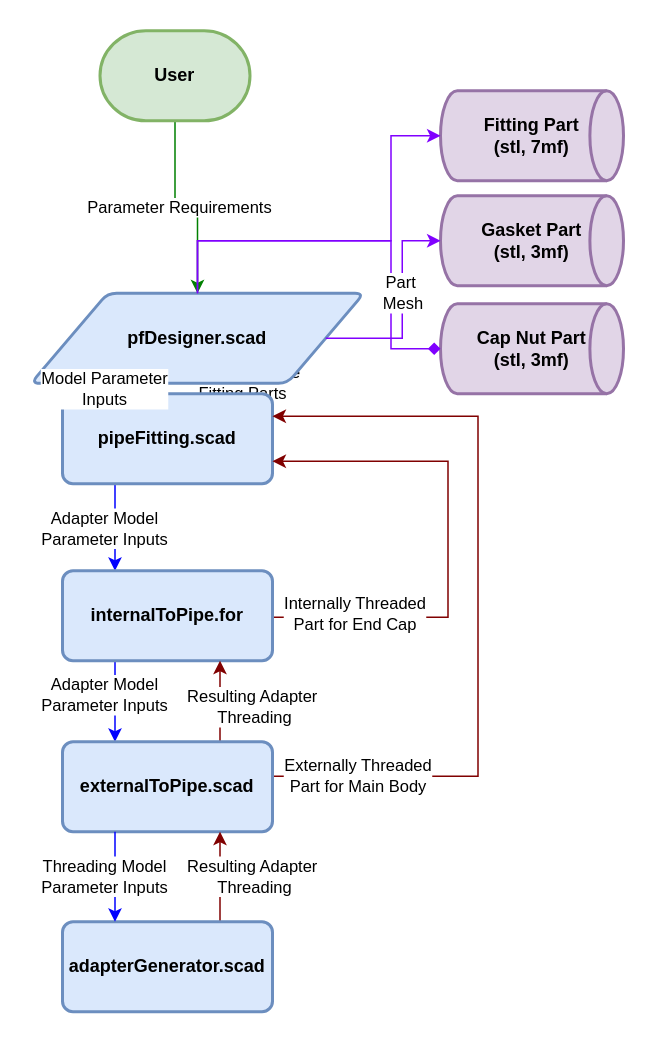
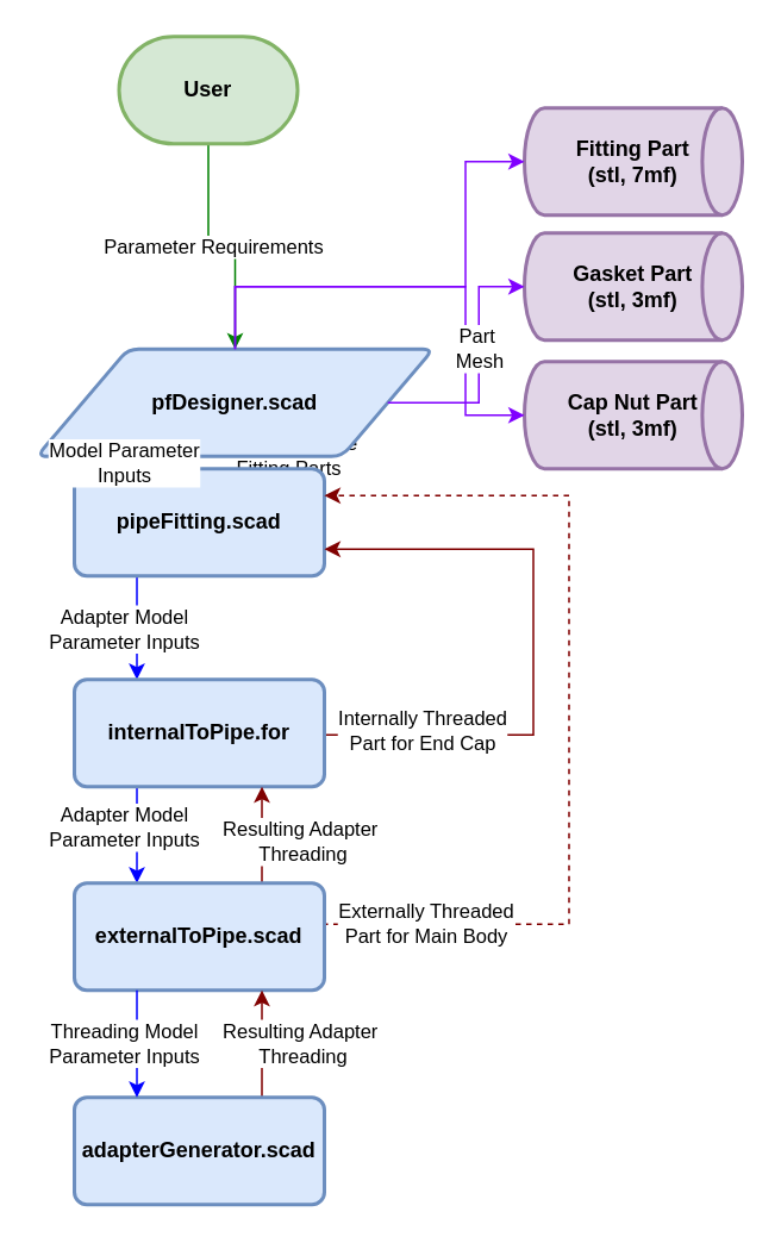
  <mxCell id="0" />
  <mxCell id="1" parent="0" />
  <mxCell id="2" value="" style="edgeStyle=orthogonalEdgeStyle;rounded=0;orthogonalLoop=1;jettySize=auto;html=1;strokeColor=#008000;" edge="1" parent="1" source="4" target="19"><mxGeometry relative="1" as="geometry" /></mxCell>
  <mxCell id="3" value="Parameter Requirements" style="edgeLabel;html=1;align=center;verticalAlign=middle;resizable=0;points=[];" vertex="1" connectable="0" parent="2"><mxGeometry x="-0.074" relative="1" as="geometry"><mxPoint as="offset" /></mxGeometry></mxCell>
  <mxCell id="4" value="User" style="strokeWidth=2;html=1;shape=mxgraph.flowchart.terminator;whiteSpace=wrap;fillColor=#d5e8d4;strokeColor=#82b366;fontStyle=1" vertex="1" parent="1"><mxGeometry x="66" y="20" width="100" height="60" as="geometry" /></mxCell>
  <mxCell id="5" style="edgeStyle=orthogonalEdgeStyle;rounded=0;orthogonalLoop=1;jettySize=auto;html=1;entryX=0.566;entryY=1.053;entryDx=0;entryDy=0;exitX=0.75;exitY=0;exitDx=0;exitDy=0;entryPerimeter=0;strokeColor=#800000;" edge="1" parent="1" source="9" target="19"><mxGeometry relative="1" as="geometry"><mxPoint x="155.96" y="259.46" as="sourcePoint" /><mxPoint x="156" y="190" as="targetPoint" /></mxGeometry></mxCell>
  <mxCell id="6" value="&lt;div&gt;Generated Pipe&lt;/div&gt;&lt;div&gt;Fitting Parts&lt;br&gt;&lt;/div&gt;" style="edgeLabel;html=1;align=center;verticalAlign=middle;resizable=0;points=[];" vertex="1" connectable="0" parent="5"><mxGeometry x="0.046" relative="1" as="geometry"><mxPoint x="15" y="-6" as="offset" /></mxGeometry></mxCell>
  <mxCell id="7" style="edgeStyle=orthogonalEdgeStyle;rounded=0;orthogonalLoop=1;jettySize=auto;html=1;exitX=0.25;exitY=1;exitDx=0;exitDy=0;entryX=0.25;entryY=0;entryDx=0;entryDy=0;strokeColor=#0000ff;" edge="1" parent="1" source="9" target="14"><mxGeometry relative="1" as="geometry" /></mxCell>
  <mxCell id="8" value="&lt;div&gt;Adapter Model &lt;/div&gt;&lt;div&gt;Parameter Inputs&lt;/div&gt;" style="edgeLabel;html=1;align=center;verticalAlign=middle;resizable=0;points=[];" vertex="1" connectable="0" parent="7"><mxGeometry x="0.005" relative="1" as="geometry"><mxPoint x="-8" as="offset" /></mxGeometry></mxCell>
  <mxCell id="9" value="pipeFitting.scad" style="rounded=1;whiteSpace=wrap;html=1;absoluteArcSize=1;arcSize=14;strokeWidth=2;fillColor=#dae8fc;strokeColor=#6c8ebf;fontStyle=1" vertex="1" parent="1"><mxGeometry x="41" y="262" width="140" height="60" as="geometry" /></mxCell>
  <mxCell id="10" style="edgeStyle=orthogonalEdgeStyle;rounded=0;orthogonalLoop=1;jettySize=auto;html=1;exitX=1;exitY=0.5;exitDx=0;exitDy=0;entryX=1;entryY=0.75;entryDx=0;entryDy=0;strokeColor=#800000;" edge="1" parent="1" source="14" target="9"><mxGeometry relative="1" as="geometry"><mxPoint x="108" y="319" as="targetPoint" /><Array as="points"><mxPoint x="181" y="411" /><mxPoint x="298" y="411" /><mxPoint x="298" y="307" /></Array></mxGeometry></mxCell>
  <mxCell id="11" value="&lt;div&gt;Internally Threaded&lt;/div&gt;&lt;div&gt;Part for End Cap&lt;br&gt;&lt;/div&gt;" style="edgeLabel;html=1;align=center;verticalAlign=middle;resizable=0;points=[];" vertex="1" connectable="0" parent="10"><mxGeometry x="-0.086" y="-1" relative="1" as="geometry"><mxPoint x="-64" y="34" as="offset" /></mxGeometry></mxCell>
  <mxCell id="12" style="edgeStyle=orthogonalEdgeStyle;rounded=0;orthogonalLoop=1;jettySize=auto;html=1;exitX=0.25;exitY=1;exitDx=0;exitDy=0;entryX=0.25;entryY=0;entryDx=0;entryDy=0;strokeColor=#0000ff;" edge="1" parent="1" source="14" target="18"><mxGeometry relative="1" as="geometry" /></mxCell>
  <mxCell id="13" value="&lt;div&gt;Adapter Model &lt;br&gt;&lt;/div&gt;&lt;div&gt;Parameter Inputs&lt;/div&gt;" style="edgeLabel;html=1;align=center;verticalAlign=middle;resizable=0;points=[];" vertex="1" connectable="0" parent="12"><mxGeometry x="-0.168" y="-2" relative="1" as="geometry"><mxPoint x="-6" as="offset" /></mxGeometry></mxCell>
  <mxCell id="14" value="internalToPipe.for" style="rounded=1;whiteSpace=wrap;html=1;absoluteArcSize=1;arcSize=14;strokeWidth=2;fillColor=#dae8fc;strokeColor=#6c8ebf;fontStyle=1" vertex="1" parent="1"><mxGeometry x="41" y="380" width="140" height="60" as="geometry" /></mxCell>
- <mxCell id="15" value="&lt;div&gt;Externally Threaded&lt;/div&gt;&lt;div&gt;Part for Main Body&lt;br&gt;&lt;/div&gt;" style="edgeStyle=orthogonalEdgeStyle;rounded=0;orthogonalLoop=1;jettySize=auto;html=1;exitX=1;exitY=0.5;exitDx=0;exitDy=0;entryX=1;entryY=0.25;entryDx=0;entryDy=0;strokeColor=#800000;" edge="1" parent="1" source="18" target="9"><mxGeometry x="-0.754" relative="1" as="geometry"><mxPoint x="158" y="320" as="targetPoint" /><Array as="points"><mxPoint x="181" y="517" /><mxPoint x="318" y="517" /><mxPoint x="318" y="277" /></Array><mxPoint as="offset" /></mxGeometry></mxCell>
+ <mxCell id="15" value="&lt;div&gt;Externally Threaded&lt;/div&gt;&lt;div&gt;Part for Main Body&lt;br&gt;&lt;/div&gt;" style="edgeStyle=orthogonalEdgeStyle;rounded=0;orthogonalLoop=1;jettySize=auto;html=1;exitX=1;exitY=0.5;exitDx=0;exitDy=0;entryX=1;entryY=0.25;entryDx=0;entryDy=0;strokeColor=#800000;dashed=1;" edge="1" parent="1" source="18" target="9"><mxGeometry x="-0.754" relative="1" as="geometry"><mxPoint x="158" y="320" as="targetPoint" /><Array as="points"><mxPoint x="181" y="517" /><mxPoint x="318" y="517" /><mxPoint x="318" y="277" /></Array><mxPoint as="offset" /></mxGeometry></mxCell>
  <mxCell id="16" value="" style="edgeStyle=orthogonalEdgeStyle;rounded=0;orthogonalLoop=1;jettySize=auto;html=1;exitX=0.75;exitY=0;exitDx=0;exitDy=0;entryX=0.75;entryY=1;entryDx=0;entryDy=0;strokeColor=#800000;" edge="1" parent="1" source="18" target="14"><mxGeometry relative="1" as="geometry"><mxPoint x="150" y="459" as="sourcePoint" /><mxPoint x="150" y="440" as="targetPoint" /></mxGeometry></mxCell>
  <mxCell id="17" value="&lt;div&gt;Resulting Adapter&amp;nbsp;&lt;/div&gt;&lt;div&gt;Threading&lt;/div&gt;" style="edgeLabel;html=1;align=center;verticalAlign=middle;resizable=0;points=[];" vertex="1" connectable="0" parent="16"><mxGeometry x="-0.1" y="-2" relative="1" as="geometry"><mxPoint x="20" as="offset" /></mxGeometry></mxCell>
  <mxCell id="18" value="externalToPipe.scad" style="rounded=1;whiteSpace=wrap;html=1;absoluteArcSize=1;arcSize=14;strokeWidth=2;fillColor=#dae8fc;strokeColor=#6c8ebf;fontStyle=1" vertex="1" parent="1"><mxGeometry x="41" y="494" width="140" height="60" as="geometry" /></mxCell>
  <mxCell id="19" value="pfDesigner.scad" style="shape=parallelogram;html=1;strokeWidth=2;perimeter=parallelogramPerimeter;whiteSpace=wrap;rounded=1;arcSize=12;size=0.23;fillColor=#dae8fc;strokeColor=#6c8ebf;fontStyle=1" vertex="1" parent="1"><mxGeometry x="20" y="195" width="222" height="60" as="geometry" /></mxCell>
  <mxCell id="20" style="edgeStyle=orthogonalEdgeStyle;rounded=0;orthogonalLoop=1;jettySize=auto;html=1;exitX=0.25;exitY=1;exitDx=0;exitDy=0;entryX=0.25;entryY=0;entryDx=0;entryDy=0;strokeColor=#0000ff;" edge="1" parent="1" source="19" target="9"><mxGeometry relative="1" as="geometry"><mxPoint x="59.93" y="190.3" as="sourcePoint" /><mxPoint x="60" y="260" as="targetPoint" /></mxGeometry></mxCell>
  <mxCell id="21" value="&lt;div&gt;Model Parameter&lt;/div&gt;&lt;div&gt;Inputs&lt;/div&gt;" style="edgeLabel;html=1;align=center;verticalAlign=middle;resizable=0;points=[];" vertex="1" connectable="0" parent="20"><mxGeometry x="-0.206" relative="1" as="geometry"><mxPoint x="-7" y="1" as="offset" /></mxGeometry></mxCell>
  <mxCell id="22" value="&lt;div&gt;Gasket Part&lt;/div&gt;&lt;div&gt;(stl, 3mf)&lt;br&gt;&lt;/div&gt;" style="strokeWidth=2;html=1;shape=mxgraph.flowchart.direct_data;whiteSpace=wrap;fillColor=#e1d5e7;strokeColor=#9673a6;fontStyle=1" vertex="1" parent="1"><mxGeometry x="293" y="130" width="122" height="60" as="geometry" /></mxCell>
  <mxCell id="23" value="&lt;div&gt;Cap Nut Part&lt;br&gt;&lt;/div&gt;&lt;div&gt;(stl, 3mf)&lt;br&gt;&lt;/div&gt;" style="strokeWidth=2;html=1;shape=mxgraph.flowchart.direct_data;whiteSpace=wrap;fillColor=#e1d5e7;strokeColor=#9673a6;fontStyle=1" vertex="1" parent="1"><mxGeometry x="293" y="202" width="122" height="60" as="geometry" /></mxCell>
  <mxCell id="24" value="&lt;div&gt;Fitting Part&lt;br&gt;&lt;/div&gt;&lt;div&gt;(stl, 7mf)&lt;br&gt;&lt;/div&gt;" style="strokeWidth=2;html=1;shape=mxgraph.flowchart.direct_data;whiteSpace=wrap;fillColor=#e1d5e7;strokeColor=#9673a6;fontStyle=1" vertex="1" parent="1"><mxGeometry x="293" y="60" width="122" height="60" as="geometry" /></mxCell>
  <mxCell id="25" style="edgeStyle=orthogonalEdgeStyle;rounded=0;orthogonalLoop=1;jettySize=auto;html=1;entryX=0;entryY=0.5;entryDx=0;entryDy=0;entryPerimeter=0;strokeColor=#8000ff;" edge="1" parent="1" source="19" target="24"><mxGeometry relative="1" as="geometry"><Array as="points"><mxPoint x="260" y="160" /><mxPoint x="260" y="90" /></Array></mxGeometry></mxCell>
- <mxCell id="26" style="edgeStyle=orthogonalEdgeStyle;rounded=0;orthogonalLoop=1;jettySize=auto;html=1;entryX=0;entryY=0.5;entryDx=0;entryDy=0;entryPerimeter=0;strokeColor=#8000ff;endArrow=diamond;" edge="1" parent="1" source="19" target="23"><mxGeometry relative="1" as="geometry"><Array as="points"><mxPoint x="260" y="160" /><mxPoint x="260" y="232" /></Array></mxGeometry></mxCell>
+ <mxCell id="26" style="edgeStyle=orthogonalEdgeStyle;rounded=0;orthogonalLoop=1;jettySize=auto;html=1;entryX=0;entryY=0.5;entryDx=0;entryDy=0;entryPerimeter=0;strokeColor=#8000ff;" edge="1" parent="1" source="19" target="23"><mxGeometry relative="1" as="geometry"><Array as="points"><mxPoint x="260" y="160" /><mxPoint x="260" y="232" /></Array></mxGeometry></mxCell>
  <mxCell id="27" style="edgeStyle=orthogonalEdgeStyle;rounded=0;orthogonalLoop=1;jettySize=auto;html=1;exitX=0.75;exitY=0;exitDx=0;exitDy=0;entryX=0.75;entryY=1;entryDx=0;entryDy=0;strokeColor=#800000;" edge="1" parent="1" source="29" target="18"><mxGeometry relative="1" as="geometry" /></mxCell>
  <mxCell id="28" value="&lt;div&gt;Resulting Adapter&amp;nbsp;&lt;/div&gt;&lt;div&gt;Threading&lt;/div&gt;" style="edgeLabel;html=1;align=center;verticalAlign=middle;resizable=0;points=[];" vertex="1" connectable="0" parent="27"><mxGeometry x="0.095" relative="1" as="geometry"><mxPoint x="22" y="2" as="offset" /></mxGeometry></mxCell>
  <mxCell id="29" value="adapterGenerator.scad" style="rounded=1;whiteSpace=wrap;html=1;absoluteArcSize=1;arcSize=14;strokeWidth=2;fillColor=#dae8fc;strokeColor=#6c8ebf;fontStyle=1" vertex="1" parent="1"><mxGeometry x="41" y="614" width="140" height="60" as="geometry" /></mxCell>
  <mxCell id="30" style="edgeStyle=orthogonalEdgeStyle;rounded=0;orthogonalLoop=1;jettySize=auto;html=1;exitX=0.25;exitY=1;exitDx=0;exitDy=0;entryX=0.25;entryY=0;entryDx=0;entryDy=0;strokeColor=#0000ff;" edge="1" parent="1" source="18" target="29"><mxGeometry relative="1" as="geometry"><Array as="points" /></mxGeometry></mxCell>
  <mxCell id="31" value="&lt;div&gt;Threading Model&lt;br&gt;&lt;/div&gt;&lt;div&gt;Parameter Inputs&lt;/div&gt;" style="edgeLabel;html=1;align=center;verticalAlign=middle;resizable=0;points=[];" vertex="1" connectable="0" parent="30"><mxGeometry x="-0.257" y="-1" relative="1" as="geometry"><mxPoint x="-7" y="7" as="offset" /></mxGeometry></mxCell>
  <mxCell id="32" value="&lt;div&gt;Part&amp;nbsp;&lt;/div&gt;&lt;div&gt;Mesh&lt;/div&gt;" style="edgeStyle=orthogonalEdgeStyle;rounded=0;orthogonalLoop=1;jettySize=auto;html=1;entryX=0;entryY=0.5;entryDx=0;entryDy=0;entryPerimeter=0;strokeColor=#8000ff;" edge="1" parent="1" source="19" target="22"><mxGeometry x="0.138" relative="1" as="geometry"><mxPoint as="offset" /></mxGeometry></mxCell>
